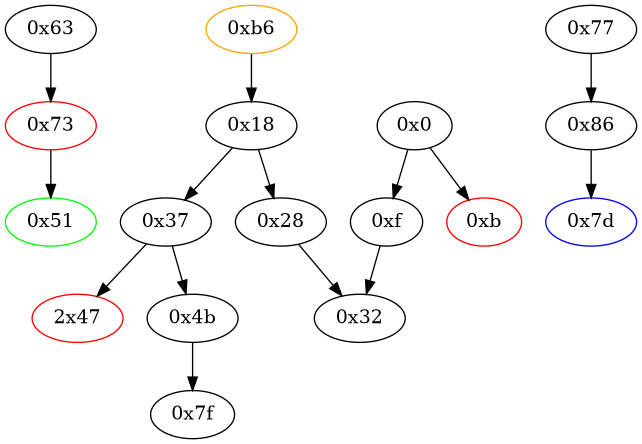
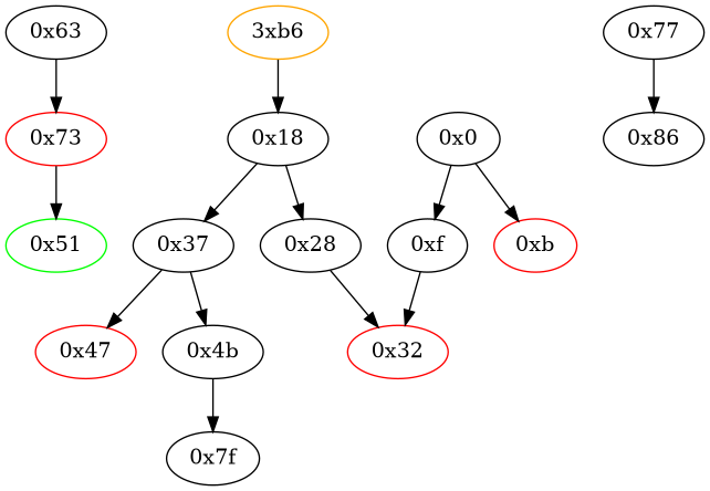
  strict digraph {
    node [fillcolor=white style=filled]
    "0x51" [color=green]
-   "0xb6" [color=orange]
+   "0xb6" [color=orange label="3xb6"]
    "0x18"
-   "0x7d" [color=blue]
    "0x86"
    "0x77"
-   "0x32" [color=black]
+   "0x32" [color=red]
    "0xf"
    "0x28"
    "0x37"
    "0x73" [color=red]
    "0x63"
-   "0x47" [color=red label="2x47"]
+   "0x47" [color=red]
    "0x4b"
    "0x7f"
    "0xb" [color=red]
    "0x0"
    "0xb6" -> "0x18"
    "0x18" -> "0x28"
    "0x18" -> "0x37"
-   "0x86" -> "0x7d"
    "0x77" -> "0x86"
    "0xf" -> "0x32"
    "0x28" -> "0x32"
    "0x37" -> "0x47"
    "0x37" -> "0x4b"
    "0x73" -> "0x51"
    "0x63" -> "0x73"
    "0x4b" -> "0x7f"
    "0x0" -> "0xf"
    "0x0" -> "0xb"
  }
